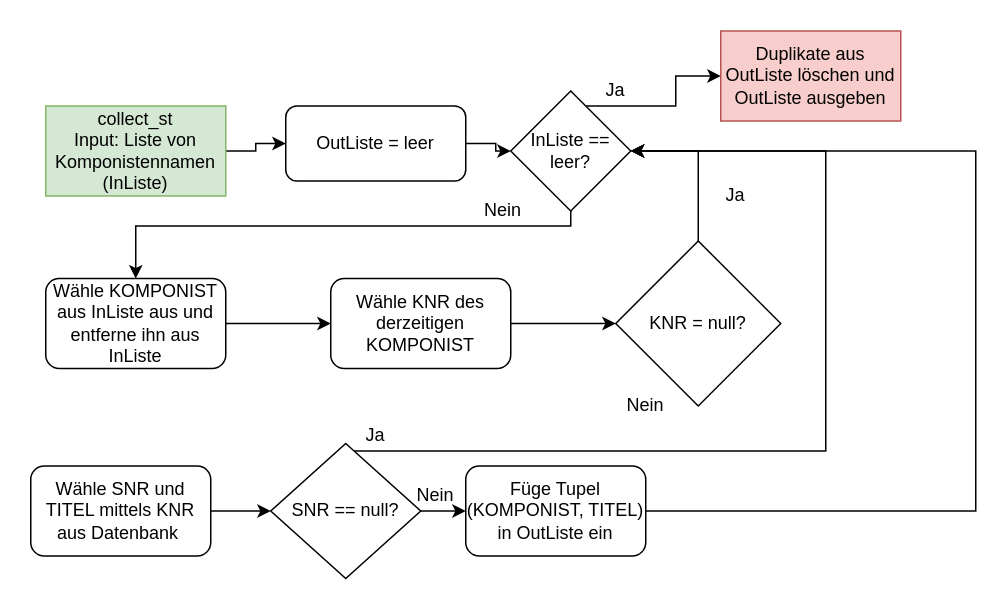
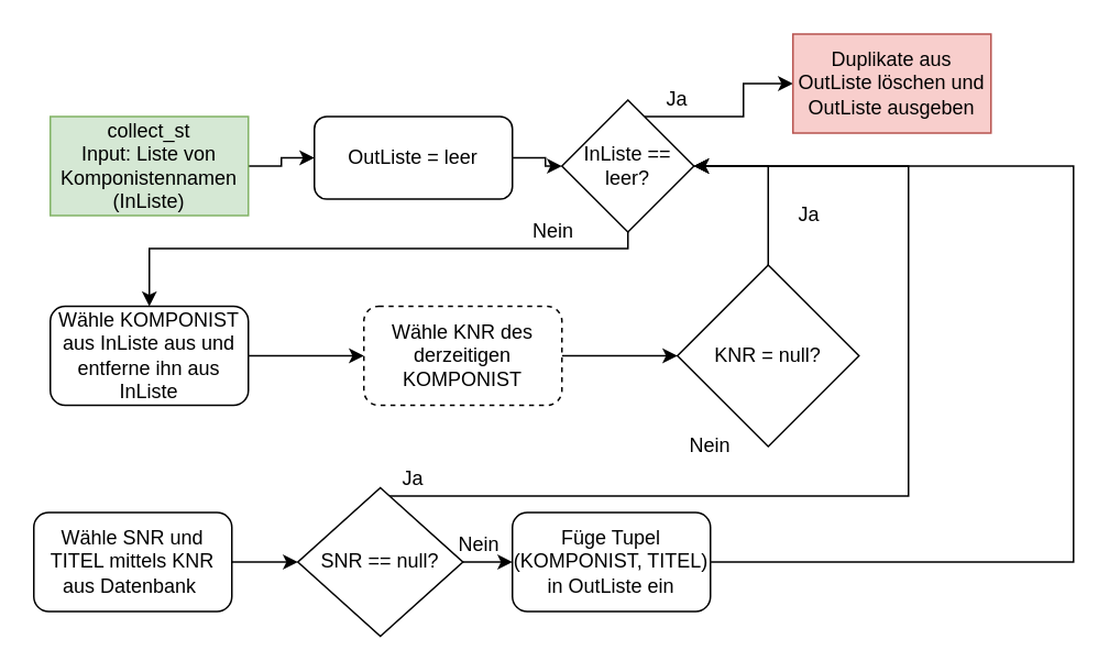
  <mxCell id="0" />
  <mxCell id="1" parent="0" />
  <mxCell id="2" style="edgeStyle=orthogonalEdgeStyle;rounded=0;orthogonalLoop=1;jettySize=auto;html=1;" edge="1" parent="1" source="3" target="5"><mxGeometry relative="1" as="geometry" /></mxCell>
  <mxCell id="3" value="collect_st&lt;br&gt;Input: Liste von Komponistennamen (InListe)" style="rounded=0;whiteSpace=wrap;html=1;fillColor=#d5e8d4;strokeColor=#82b366;" vertex="1" parent="1"><mxGeometry x="30" y="70" width="120" height="60" as="geometry" /></mxCell>
  <mxCell id="4" style="edgeStyle=orthogonalEdgeStyle;rounded=0;orthogonalLoop=1;jettySize=auto;html=1;" edge="1" parent="1" source="5" target="8"><mxGeometry relative="1" as="geometry" /></mxCell>
  <mxCell id="5" value="OutListe = leer" style="rounded=1;whiteSpace=wrap;html=1;" vertex="1" parent="1"><mxGeometry x="190" y="70" width="120" height="50" as="geometry" /></mxCell>
  <mxCell id="6" style="edgeStyle=orthogonalEdgeStyle;rounded=0;orthogonalLoop=1;jettySize=auto;html=1;" edge="1" parent="1" source="8" target="10"><mxGeometry relative="1" as="geometry"><Array as="points"><mxPoint x="380" y="150" /><mxPoint x="90" y="150" /></Array></mxGeometry></mxCell>
  <mxCell id="7" style="edgeStyle=orthogonalEdgeStyle;rounded=0;orthogonalLoop=1;jettySize=auto;html=1;entryX=0;entryY=0.5;entryDx=0;entryDy=0;" edge="1" parent="1" source="8" target="27"><mxGeometry relative="1" as="geometry"><Array as="points"><mxPoint x="450" y="70" /><mxPoint x="450" y="50" /></Array></mxGeometry></mxCell>
  <mxCell id="8" value="InListe == leer?" style="rhombus;whiteSpace=wrap;html=1;" vertex="1" parent="1"><mxGeometry x="340" y="60" width="80" height="80" as="geometry" /></mxCell>
  <mxCell id="9" style="edgeStyle=orthogonalEdgeStyle;rounded=0;orthogonalLoop=1;jettySize=auto;html=1;entryX=0;entryY=0.5;entryDx=0;entryDy=0;" edge="1" parent="1" source="10" target="14"><mxGeometry relative="1" as="geometry"><mxPoint x="220" y="200" as="targetPoint" /><Array as="points" /></mxGeometry></mxCell>
  <mxCell id="10" value="Wähle KOMPONIST aus InListe aus und entferne ihn aus InListe" style="rounded=1;whiteSpace=wrap;html=1;" vertex="1" parent="1"><mxGeometry x="30" y="185" width="120" height="60" as="geometry" /></mxCell>
  <mxCell id="11" style="edgeStyle=orthogonalEdgeStyle;rounded=0;orthogonalLoop=1;jettySize=auto;html=1;entryX=1;entryY=0.5;entryDx=0;entryDy=0;" edge="1" parent="1" source="12" target="8"><mxGeometry relative="1" as="geometry" /></mxCell>
  <mxCell id="12" value="KNR = null?" style="rhombus;whiteSpace=wrap;html=1;" vertex="1" parent="1"><mxGeometry x="410" y="160" width="110" height="110" as="geometry" /></mxCell>
  <mxCell id="13" style="edgeStyle=orthogonalEdgeStyle;rounded=0;orthogonalLoop=1;jettySize=auto;html=1;entryX=0;entryY=0.5;entryDx=0;entryDy=0;" edge="1" parent="1" source="14" target="12"><mxGeometry relative="1" as="geometry" /></mxCell>
- <mxCell id="14" value="Wähle KNR des derzeitigen KOMPONIST" style="rounded=1;whiteSpace=wrap;html=1;" vertex="1" parent="1"><mxGeometry x="220" y="185" width="120" height="60" as="geometry" /></mxCell>
+ <mxCell id="14" value="Wähle KNR des derzeitigen KOMPONIST" style="rounded=1;whiteSpace=wrap;html=1;dashed=1;" vertex="1" parent="1"><mxGeometry x="220" y="185" width="120" height="60" as="geometry" /></mxCell>
  <mxCell id="15" style="edgeStyle=orthogonalEdgeStyle;rounded=0;orthogonalLoop=1;jettySize=auto;html=1;" edge="1" parent="1" source="16" target="19"><mxGeometry relative="1" as="geometry" /></mxCell>
  <mxCell id="16" value="Wähle SNR und TITEL mittels KNR aus Datenbank&amp;nbsp;" style="rounded=1;whiteSpace=wrap;html=1;" vertex="1" parent="1"><mxGeometry x="20" y="310" width="120" height="60" as="geometry" /></mxCell>
  <mxCell id="17" style="edgeStyle=orthogonalEdgeStyle;rounded=0;orthogonalLoop=1;jettySize=auto;html=1;" edge="1" parent="1" source="19" target="21"><mxGeometry relative="1" as="geometry" /></mxCell>
  <mxCell id="18" style="edgeStyle=orthogonalEdgeStyle;rounded=0;orthogonalLoop=1;jettySize=auto;html=1;entryX=1;entryY=0.5;entryDx=0;entryDy=0;" edge="1" parent="1" source="19" target="8"><mxGeometry relative="1" as="geometry"><Array as="points"><mxPoint x="550" y="300" /><mxPoint x="550" y="100" /></Array></mxGeometry></mxCell>
  <mxCell id="19" value="SNR == null?" style="rhombus;whiteSpace=wrap;html=1;" vertex="1" parent="1"><mxGeometry x="180" y="295" width="100" height="90" as="geometry" /></mxCell>
  <mxCell id="20" style="edgeStyle=orthogonalEdgeStyle;rounded=0;orthogonalLoop=1;jettySize=auto;html=1;entryX=1;entryY=0.5;entryDx=0;entryDy=0;" edge="1" parent="1" source="21" target="8"><mxGeometry relative="1" as="geometry"><Array as="points"><mxPoint x="650" y="340" /><mxPoint x="650" y="100" /></Array></mxGeometry></mxCell>
  <mxCell id="21" value="Füge Tupel (KOMPONIST, TITEL) in OutListe ein" style="rounded=1;whiteSpace=wrap;html=1;" vertex="1" parent="1"><mxGeometry x="310" y="310" width="120" height="60" as="geometry" /></mxCell>
  <mxCell id="22" value="Ja" style="text;html=1;strokeColor=none;fillColor=none;align=center;verticalAlign=middle;whiteSpace=wrap;rounded=0;" vertex="1" parent="1"><mxGeometry x="230" y="280" width="40" height="20" as="geometry" /></mxCell>
  <mxCell id="23" value="Nein" style="text;html=1;strokeColor=none;fillColor=none;align=center;verticalAlign=middle;whiteSpace=wrap;rounded=0;" vertex="1" parent="1"><mxGeometry x="270" y="320" width="40" height="20" as="geometry" /></mxCell>
  <mxCell id="24" value="Nein" style="text;html=1;strokeColor=none;fillColor=none;align=center;verticalAlign=middle;whiteSpace=wrap;rounded=0;" vertex="1" parent="1"><mxGeometry x="410" y="260" width="40" height="20" as="geometry" /></mxCell>
  <mxCell id="25" value="Ja" style="text;html=1;strokeColor=none;fillColor=none;align=center;verticalAlign=middle;whiteSpace=wrap;rounded=0;" vertex="1" parent="1"><mxGeometry x="470" y="120" width="40" height="20" as="geometry" /></mxCell>
  <mxCell id="26" value="Nein" style="text;html=1;strokeColor=none;fillColor=none;align=center;verticalAlign=middle;whiteSpace=wrap;rounded=0;" vertex="1" parent="1"><mxGeometry x="315" y="130" width="40" height="20" as="geometry" /></mxCell>
  <mxCell id="27" value="Duplikate aus OutListe löschen und OutListe ausgeben" style="rounded=0;whiteSpace=wrap;html=1;fillColor=#f8cecc;strokeColor=#b85450;" vertex="1" parent="1"><mxGeometry x="480" y="20" width="120" height="60" as="geometry" /></mxCell>
  <mxCell id="28" value="Ja" style="text;html=1;strokeColor=none;fillColor=none;align=center;verticalAlign=middle;whiteSpace=wrap;rounded=0;" vertex="1" parent="1"><mxGeometry x="390" y="50" width="40" height="20" as="geometry" /></mxCell>
